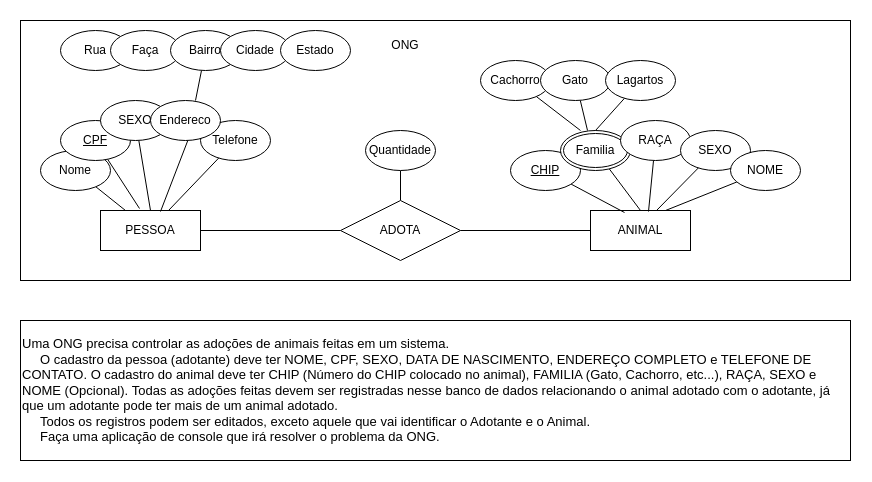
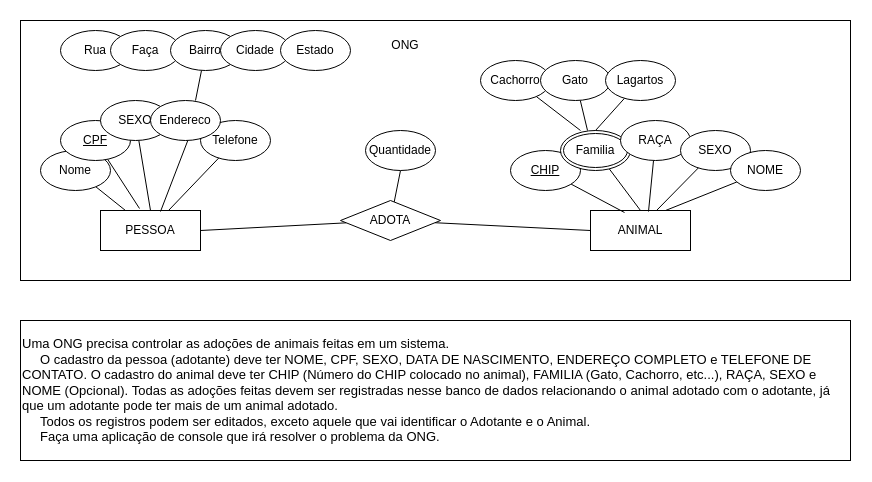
  <mxCell id="0" />
  <mxCell id="1" parent="0" />
  <mxCell id="2" value="" style="rounded=0;whiteSpace=wrap;html=1;" vertex="1" parent="1"><mxGeometry x="20" y="20" width="830" height="260" as="geometry" /></mxCell>
  <mxCell id="3" value="ANIMAL" style="whiteSpace=wrap;html=1;align=center;" vertex="1" parent="1"><mxGeometry x="590" y="210" width="100" height="40" as="geometry" /></mxCell>
  <mxCell id="4" value="" style="rounded=0;orthogonalLoop=1;jettySize=auto;html=1;endArrow=none;endFill=0;" edge="1" parent="1" source="5" target="6"><mxGeometry relative="1" as="geometry" /></mxCell>
  <mxCell id="5" value="PESSOA" style="whiteSpace=wrap;html=1;align=center;" vertex="1" parent="1"><mxGeometry x="100" y="210" width="100" height="40" as="geometry" /></mxCell>
  <mxCell id="6" value="Nome" style="ellipse;whiteSpace=wrap;html=1;" vertex="1" parent="1"><mxGeometry x="40" y="150" width="70" height="40" as="geometry" /></mxCell>
  <mxCell id="7" style="edgeStyle=none;rounded=0;orthogonalLoop=1;jettySize=auto;html=1;entryX=0.39;entryY=-0.05;entryDx=0;entryDy=0;entryPerimeter=0;endArrow=none;endFill=0;" edge="1" parent="1" source="8" target="5"><mxGeometry relative="1" as="geometry" /></mxCell>
  <mxCell id="8" value="&lt;u&gt;CPF&lt;/u&gt;" style="ellipse;whiteSpace=wrap;html=1;" vertex="1" parent="1"><mxGeometry x="60" y="120" width="70" height="40" as="geometry" /></mxCell>
  <mxCell id="9" style="edgeStyle=none;rounded=0;orthogonalLoop=1;jettySize=auto;html=1;endArrow=none;endFill=0;" edge="1" parent="1" source="10"><mxGeometry relative="1" as="geometry"><mxPoint x="150" y="210" as="targetPoint" /></mxGeometry></mxCell>
  <mxCell id="10" value="SEXO" style="ellipse;whiteSpace=wrap;html=1;" vertex="1" parent="1"><mxGeometry x="100" y="100" width="70" height="40" as="geometry" /></mxCell>
  <mxCell id="11" style="edgeStyle=none;rounded=0;orthogonalLoop=1;jettySize=auto;html=1;entryX=0.6;entryY=0.025;entryDx=0;entryDy=0;entryPerimeter=0;endArrow=none;endFill=0;" edge="1" parent="1" target="5"><mxGeometry relative="1" as="geometry"><mxPoint x="187.487" y="139.534" as="sourcePoint" /></mxGeometry></mxCell>
  <mxCell id="12" style="edgeStyle=none;rounded=0;orthogonalLoop=1;jettySize=auto;html=1;entryX=0.5;entryY=0;entryDx=0;entryDy=0;endArrow=none;endFill=0;" edge="1" parent="1" source="15"><mxGeometry relative="1" as="geometry"><mxPoint x="195" y="100" as="targetPoint" /></mxGeometry></mxCell>
  <mxCell id="13" value="Rua" style="ellipse;whiteSpace=wrap;html=1;" vertex="1" parent="1"><mxGeometry x="60" y="30" width="70" height="40" as="geometry" /></mxCell>
  <mxCell id="14" value="Faça" style="ellipse;whiteSpace=wrap;html=1;" vertex="1" parent="1"><mxGeometry x="110" y="30" width="70" height="40" as="geometry" /></mxCell>
  <mxCell id="15" value="Bairro" style="ellipse;whiteSpace=wrap;html=1;" vertex="1" parent="1"><mxGeometry x="170" y="30" width="70" height="40" as="geometry" /></mxCell>
  <mxCell id="16" value="Cidade" style="ellipse;whiteSpace=wrap;html=1;" vertex="1" parent="1"><mxGeometry x="220" y="30" width="70" height="40" as="geometry" /></mxCell>
  <mxCell id="17" value="Estado" style="ellipse;whiteSpace=wrap;html=1;" vertex="1" parent="1"><mxGeometry x="280" y="30" width="70" height="40" as="geometry" /></mxCell>
  <mxCell id="18" style="edgeStyle=none;rounded=0;orthogonalLoop=1;jettySize=auto;html=1;entryX=0.68;entryY=0;entryDx=0;entryDy=0;entryPerimeter=0;endArrow=none;endFill=0;" edge="1" parent="1" source="19" target="5"><mxGeometry relative="1" as="geometry" /></mxCell>
  <mxCell id="19" value="Telefone" style="ellipse;whiteSpace=wrap;html=1;" vertex="1" parent="1"><mxGeometry x="200" y="120" width="70" height="40" as="geometry" /></mxCell>
  <mxCell id="20" style="edgeStyle=none;rounded=0;orthogonalLoop=1;jettySize=auto;html=1;entryX=0.34;entryY=0.05;entryDx=0;entryDy=0;entryPerimeter=0;endArrow=none;endFill=0;" edge="1" parent="1" source="21" target="3"><mxGeometry relative="1" as="geometry" /></mxCell>
  <mxCell id="21" value="&lt;u&gt;CHIP&lt;/u&gt;" style="ellipse;whiteSpace=wrap;html=1;" vertex="1" parent="1"><mxGeometry x="510" y="150" width="70" height="40" as="geometry" /></mxCell>
  <mxCell id="22" style="edgeStyle=none;rounded=0;orthogonalLoop=1;jettySize=auto;html=1;entryX=0.5;entryY=0;entryDx=0;entryDy=0;endArrow=none;endFill=0;" edge="1" parent="1" source="23" target="3"><mxGeometry relative="1" as="geometry" /></mxCell>
  <mxCell id="23" value="Familia" style="ellipse;shape=doubleEllipse;margin=3;whiteSpace=wrap;html=1;align=center;" vertex="1" parent="1"><mxGeometry x="560" y="130" width="70" height="40" as="geometry" /></mxCell>
  <mxCell id="24" style="edgeStyle=none;rounded=0;orthogonalLoop=1;jettySize=auto;html=1;endArrow=none;endFill=0;" edge="1" parent="1" source="25"><mxGeometry relative="1" as="geometry"><mxPoint x="580" y="130" as="targetPoint" /></mxGeometry></mxCell>
  <mxCell id="25" value="Cachorro" style="ellipse;whiteSpace=wrap;html=1;" vertex="1" parent="1"><mxGeometry x="480" y="60" width="70" height="40" as="geometry" /></mxCell>
  <mxCell id="26" style="edgeStyle=none;rounded=0;orthogonalLoop=1;jettySize=auto;html=1;entryX=0.386;entryY=0;entryDx=0;entryDy=0;entryPerimeter=0;endArrow=none;endFill=0;" edge="1" parent="1" source="27" target="23"><mxGeometry relative="1" as="geometry" /></mxCell>
  <mxCell id="27" value="Gato" style="ellipse;whiteSpace=wrap;html=1;" vertex="1" parent="1"><mxGeometry x="540" y="60" width="70" height="40" as="geometry" /></mxCell>
  <mxCell id="28" style="edgeStyle=none;rounded=0;orthogonalLoop=1;jettySize=auto;html=1;endArrow=none;endFill=0;entryX=0.5;entryY=0;entryDx=0;entryDy=0;" edge="1" parent="1" source="29" target="23"><mxGeometry relative="1" as="geometry"><mxPoint x="660" y="130" as="targetPoint" /></mxGeometry></mxCell>
  <mxCell id="29" value="Lagartos" style="ellipse;whiteSpace=wrap;html=1;" vertex="1" parent="1"><mxGeometry x="605" y="60" width="70" height="40" as="geometry" /></mxCell>
  <mxCell id="30" style="edgeStyle=none;rounded=0;orthogonalLoop=1;jettySize=auto;html=1;entryX=0.58;entryY=0.025;entryDx=0;entryDy=0;entryPerimeter=0;endArrow=none;endFill=0;" edge="1" parent="1" source="31" target="3"><mxGeometry relative="1" as="geometry" /></mxCell>
  <mxCell id="31" value="RAÇA" style="ellipse;whiteSpace=wrap;html=1;" vertex="1" parent="1"><mxGeometry x="620" y="120" width="70" height="40" as="geometry" /></mxCell>
  <mxCell id="32" style="edgeStyle=none;rounded=0;orthogonalLoop=1;jettySize=auto;html=1;entryX=0.66;entryY=0;entryDx=0;entryDy=0;entryPerimeter=0;endArrow=none;endFill=0;" edge="1" parent="1" source="33" target="3"><mxGeometry relative="1" as="geometry" /></mxCell>
  <mxCell id="33" value="SEXO" style="ellipse;whiteSpace=wrap;html=1;" vertex="1" parent="1"><mxGeometry x="680" y="130" width="70" height="40" as="geometry" /></mxCell>
  <mxCell id="34" style="edgeStyle=none;rounded=0;orthogonalLoop=1;jettySize=auto;html=1;entryX=0.75;entryY=0;entryDx=0;entryDy=0;endArrow=none;endFill=0;" edge="1" parent="1" source="35" target="3"><mxGeometry relative="1" as="geometry" /></mxCell>
  <mxCell id="35" value="NOME" style="ellipse;whiteSpace=wrap;html=1;" vertex="1" parent="1"><mxGeometry x="730" y="150" width="70" height="40" as="geometry" /></mxCell>
  <mxCell id="36" style="edgeStyle=none;rounded=0;orthogonalLoop=1;jettySize=auto;html=1;endArrow=none;endFill=0;" edge="1" parent="1" source="39"><mxGeometry relative="1" as="geometry"><mxPoint x="400" y="170" as="targetPoint" /></mxGeometry></mxCell>
  <mxCell id="37" style="edgeStyle=none;rounded=0;orthogonalLoop=1;jettySize=auto;html=1;entryX=1;entryY=0.5;entryDx=0;entryDy=0;endArrow=none;endFill=0;" edge="1" parent="1" source="39" target="5"><mxGeometry relative="1" as="geometry" /></mxCell>
  <mxCell id="38" style="edgeStyle=none;rounded=0;orthogonalLoop=1;jettySize=auto;html=1;entryX=0;entryY=0.5;entryDx=0;entryDy=0;endArrow=none;endFill=0;" edge="1" parent="1" source="39" target="3"><mxGeometry relative="1" as="geometry" /></mxCell>
- <mxCell id="39" value="ADOTA" style="shape=rhombus;perimeter=rhombusPerimeter;whiteSpace=wrap;html=1;align=center;" vertex="1" parent="1"><mxGeometry x="340" y="200" width="120" height="60" as="geometry" /></mxCell>
+ <mxCell id="39" value="ADOTA" style="shape=rhombus;perimeter=rhombusPerimeter;whiteSpace=wrap;html=1;align=center;" vertex="1" parent="1"><mxGeometry x="340" y="200" width="100" height="40" as="geometry" /></mxCell>
  <mxCell id="40" value="Quantidade" style="ellipse;whiteSpace=wrap;html=1;" vertex="1" parent="1"><mxGeometry x="365" y="130" width="70" height="40" as="geometry" /></mxCell>
  <mxCell id="41" value="ONG" style="text;html=1;strokeColor=none;fillColor=none;align=center;verticalAlign=middle;whiteSpace=wrap;rounded=0;" vertex="1" parent="1"><mxGeometry x="375" y="30" width="60" height="30" as="geometry" /></mxCell>
  <mxCell id="42" value="&lt;div style=&quot;font-size: 13px;&quot;&gt;&lt;font style=&quot;font-size: 13px;&quot;&gt;Uma ONG precisa controlar as adoções de animais feitas em um sistema.&lt;/font&gt;&lt;/div&gt;&lt;div style=&quot;font-size: 13px;&quot;&gt;&lt;font style=&quot;font-size: 13px;&quot;&gt;&amp;nbsp; &amp;nbsp; &amp;nbsp;O cadastro da pessoa (adotante) deve ter NOME, CPF, SEXO, DATA DE NASCIMENTO, ENDEREÇO COMPLETO e TELEFONE DE CONTATO.&amp;nbsp;&lt;/font&gt;&lt;span style=&quot;background-color: initial;&quot;&gt;O cadastro do animal deve ter CHIP (Número do CHIP colocado no animal), FAMILIA (Gato, Cachorro, etc...), RAÇA, SEXO e NOME (Opcional).&amp;nbsp;&lt;/span&gt;&lt;span style=&quot;background-color: initial;&quot;&gt;Todas as adoções feitas devem ser registradas nesse banco de dados relacionando o animal adotado com o adotante, já que um adotante pode ter mais de um animal adotado.&lt;/span&gt;&lt;/div&gt;&lt;div style=&quot;font-size: 13px;&quot;&gt;&lt;font style=&quot;font-size: 13px;&quot;&gt;&amp;nbsp; &amp;nbsp; &amp;nbsp;Todos os registros podem ser editados, exceto aquele que vai identificar o Adotante e o Animal.&lt;/font&gt;&lt;/div&gt;&lt;div style=&quot;font-size: 13px;&quot;&gt;&lt;font style=&quot;font-size: 13px;&quot;&gt;&amp;nbsp; &amp;nbsp; &amp;nbsp;Faça uma aplicação de console que irá resolver o problema da ONG.&lt;/font&gt;&lt;/div&gt;" style="rounded=0;whiteSpace=wrap;html=1;align=left;" vertex="1" parent="1"><mxGeometry x="20" y="320" width="830" height="140" as="geometry" /></mxCell>
  <mxCell id="43" value="Endereco" style="ellipse;whiteSpace=wrap;html=1;" vertex="1" parent="1"><mxGeometry x="150" y="100" width="70" height="40" as="geometry" /></mxCell>
